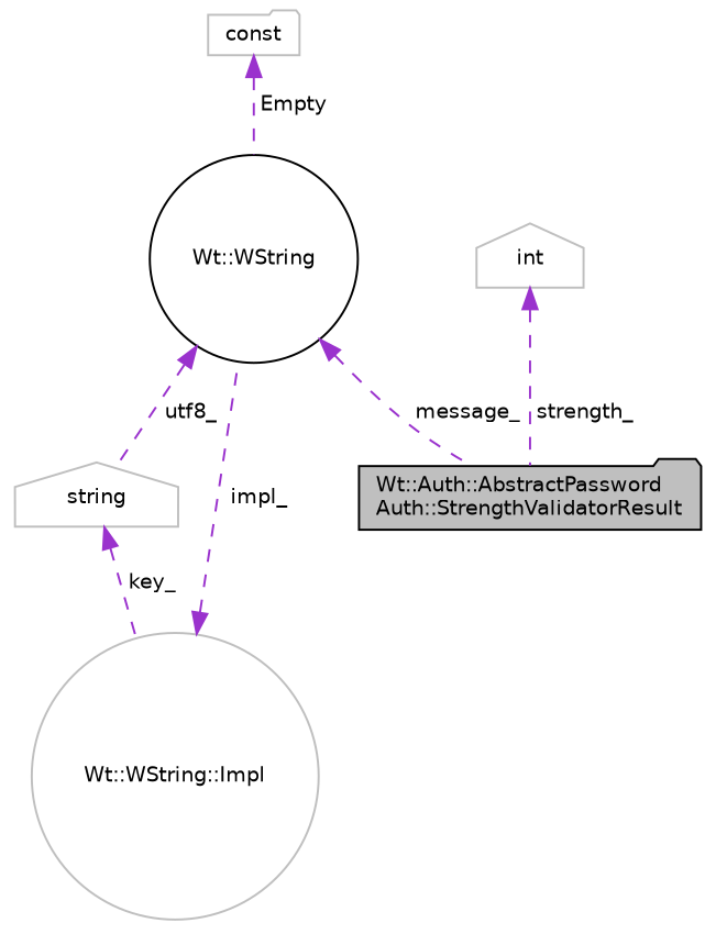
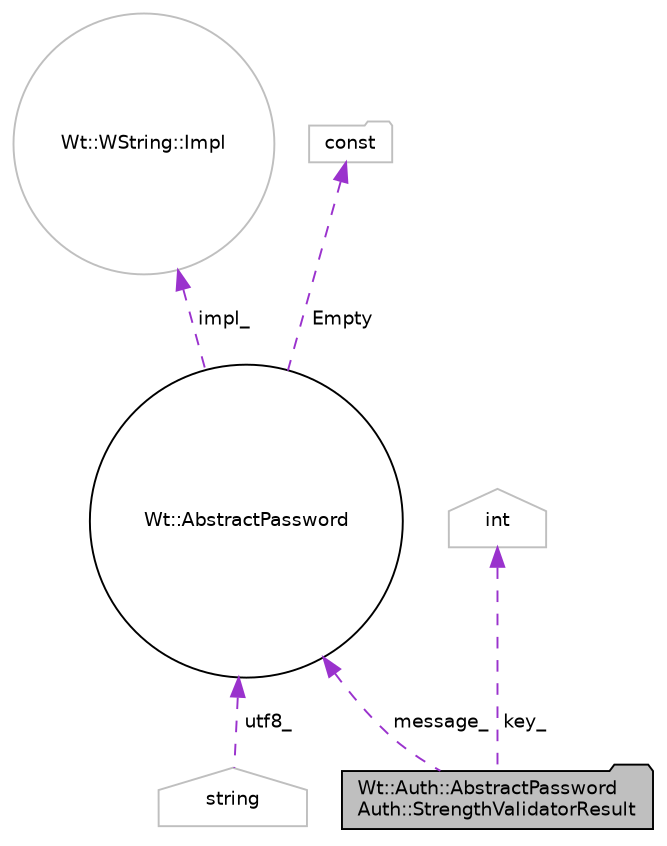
  digraph {
    node [color=grey75 fillcolor=white fontname=Helvetica fontsize=10 shape=folder style=filled]
    edge [color=darkorchid3 dir=back fontname=Helvetica fontsize=10 labelfontname=Helvetica labelfontsize=10 style=dashed]
    n1 [color=black fillcolor=grey75 fontcolor=black height=0.2 label="Wt::Auth::AbstractPassword\lAuth::StrengthValidatorResult" width=0.4]
-   n2 [color=black height=0.2 label="Wt::WString" shape=circle width=0.4]
+   n2 [color=black height=0.2 label="Wt::AbstractPassword" shape=circle width=0.4]
    n3 [height=0.2 label=string shape=house width=0.4]
    n4 [height=0.2 label="Wt::WString::Impl" shape=circle width=0.4]
    n5 [height=0.2 label=const width=0.4]
    n6 [height=0.2 label=int shape=house width=0.4]
    n2 -> n1 [label=" message_"]
    n2 -> n3 [label=" utf8_"]
-   n3 -> n4 [label=" key_"]
    n4 -> n2 [label=" impl_"]
    n5 -> n2 [label=" Empty"]
-   n6 -> n1 [label=" strength_"]
+   n6 -> n1 [label=" key_"]
  }
